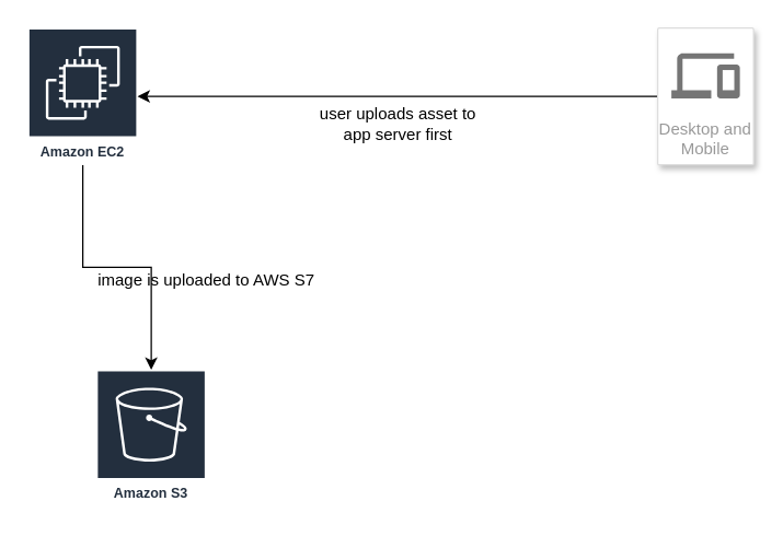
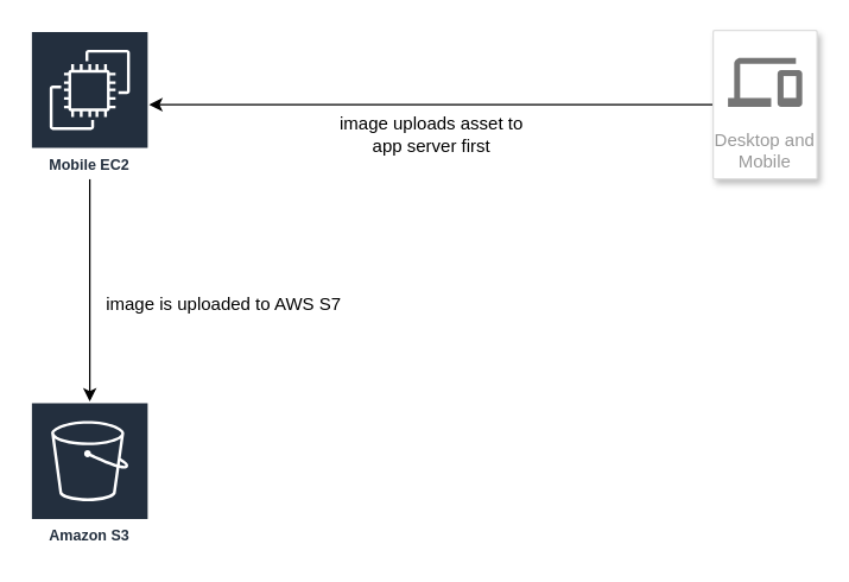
  <mxCell id="0" />
  <mxCell id="1" parent="0" />
  <mxCell id="2" style="edgeStyle=orthogonalEdgeStyle;rounded=0;orthogonalLoop=1;jettySize=auto;html=1;" edge="1" parent="1" source="3" target="4"><mxGeometry relative="1" as="geometry" /></mxCell>
- <mxCell id="3" value="Amazon EC2" style="sketch=0;outlineConnect=0;fontColor=#232F3E;gradientColor=none;strokeColor=#ffffff;fillColor=#232F3E;dashed=0;verticalLabelPosition=middle;verticalAlign=bottom;align=center;html=1;whiteSpace=wrap;fontSize=10;fontStyle=1;spacing=3;shape=mxgraph.aws4.productIcon;prIcon=mxgraph.aws4.ec2;" vertex="1" parent="1"><mxGeometry x="20" y="20" width="80" height="100" as="geometry" /></mxCell>
- <mxCell id="4" value="Amazon S3" style="sketch=0;outlineConnect=0;fontColor=#232F3E;gradientColor=none;strokeColor=#ffffff;fillColor=#232F3E;dashed=0;verticalLabelPosition=middle;verticalAlign=bottom;align=center;html=1;whiteSpace=wrap;fontSize=10;fontStyle=1;spacing=3;shape=mxgraph.aws4.productIcon;prIcon=mxgraph.aws4.s3;" vertex="1" parent="1"><mxGeometry x="70" y="270" width="80" height="100" as="geometry" /></mxCell>
+ <mxCell id="3" value="Mobile EC2" style="sketch=0;outlineConnect=0;fontColor=#232F3E;gradientColor=none;strokeColor=#ffffff;fillColor=#232F3E;dashed=0;verticalLabelPosition=middle;verticalAlign=bottom;align=center;html=1;whiteSpace=wrap;fontSize=10;fontStyle=1;spacing=3;shape=mxgraph.aws4.productIcon;prIcon=mxgraph.aws4.ec2;" vertex="1" parent="1"><mxGeometry x="20" y="20" width="80" height="100" as="geometry" /></mxCell>
+ <mxCell id="4" value="Amazon S3" style="sketch=0;outlineConnect=0;fontColor=#232F3E;gradientColor=none;strokeColor=#ffffff;fillColor=#232F3E;dashed=0;verticalLabelPosition=middle;verticalAlign=bottom;align=center;html=1;whiteSpace=wrap;fontSize=10;fontStyle=1;spacing=3;shape=mxgraph.aws4.productIcon;prIcon=mxgraph.aws4.s3;" vertex="1" parent="1"><mxGeometry x="20" y="270" width="80" height="100" as="geometry" /></mxCell>
  <mxCell id="5" style="edgeStyle=orthogonalEdgeStyle;rounded=0;orthogonalLoop=1;jettySize=auto;html=1;" edge="1" parent="1" source="6" target="3"><mxGeometry relative="1" as="geometry" /></mxCell>
  <mxCell id="6" value="Desktop and Mobile" style="strokeColor=#dddddd;shadow=1;strokeWidth=1;rounded=1;absoluteArcSize=1;arcSize=2;labelPosition=center;verticalLabelPosition=middle;align=center;verticalAlign=bottom;spacingLeft=0;fontColor=#999999;fontSize=12;whiteSpace=wrap;spacingBottom=2;" vertex="1" parent="1"><mxGeometry x="480" y="20" width="70" height="100" as="geometry" /></mxCell>
  <mxCell id="7" value="" style="sketch=0;dashed=0;connectable=0;html=1;fillColor=#757575;strokeColor=none;shape=mxgraph.gcp2.desktop_and_mobile;part=1;" vertex="1" parent="6"><mxGeometry x="0.5" width="50" height="33" relative="1" as="geometry"><mxPoint x="-25" y="18.5" as="offset" /></mxGeometry></mxCell>
- <mxCell id="8" value="&lt;div&gt;user uploads asset to &lt;br&gt;&lt;/div&gt;&lt;div&gt;app server first&lt;/div&gt;" style="text;html=1;align=center;verticalAlign=middle;resizable=0;points=[];autosize=1;strokeColor=none;fillColor=none;" vertex="1" parent="1"><mxGeometry x="220" y="70" width="140" height="40" as="geometry" /></mxCell>
+ <mxCell id="8" value="&lt;div&gt;image uploads asset to &lt;br&gt;&lt;/div&gt;&lt;div&gt;app server first&lt;/div&gt;" style="text;html=1;align=center;verticalAlign=middle;resizable=0;points=[];autosize=1;strokeColor=none;fillColor=none;" vertex="1" parent="1"><mxGeometry x="220" y="70" width="140" height="40" as="geometry" /></mxCell>
  <mxCell id="9" value="image is uploaded to AWS S7 " style="text;html=1;align=center;verticalAlign=middle;resizable=0;points=[];autosize=1;strokeColor=none;fillColor=none;" vertex="1" parent="1"><mxGeometry x="60" y="190" width="180" height="30" as="geometry" /></mxCell>
